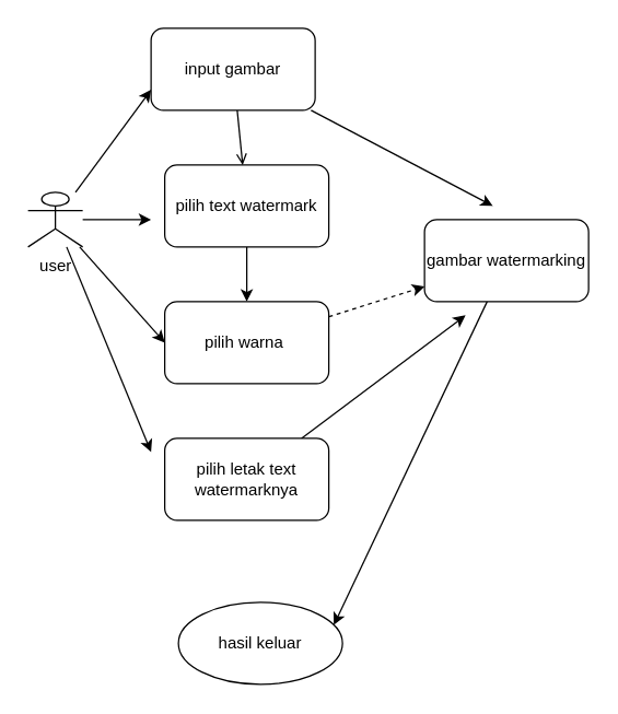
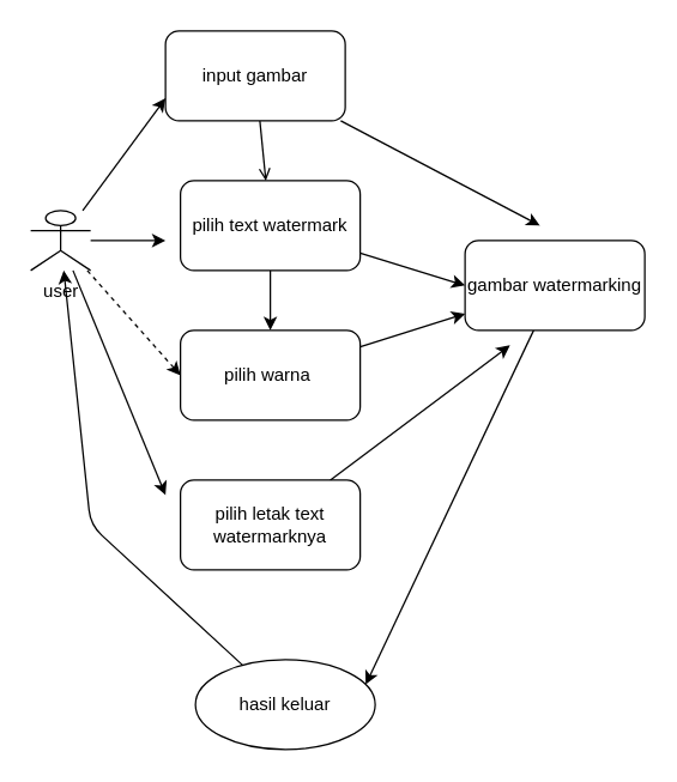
  <mxCell id="0" />
  <mxCell id="1" parent="0" />
  <mxCell id="2" style="edgeStyle=none;html=1;entryX=0;entryY=0.75;entryDx=0;entryDy=0;" edge="1" parent="1" source="6" target="9"><mxGeometry relative="1" as="geometry" /></mxCell>
  <mxCell id="3" style="edgeStyle=none;html=1;" edge="1" parent="1" source="6"><mxGeometry relative="1" as="geometry"><mxPoint x="110" y="160" as="targetPoint" /></mxGeometry></mxCell>
- <mxCell id="4" style="edgeStyle=none;html=1;entryX=0;entryY=0.5;entryDx=0;entryDy=0;" edge="1" parent="1" source="6" target="14"><mxGeometry relative="1" as="geometry" /></mxCell>
+ <mxCell id="4" style="edgeStyle=none;html=1;entryX=0;entryY=0.5;entryDx=0;entryDy=0;dashed=1;" edge="1" parent="1" source="6" target="14"><mxGeometry relative="1" as="geometry" /></mxCell>
  <mxCell id="5" style="edgeStyle=none;html=1;" edge="1" parent="1" source="6"><mxGeometry relative="1" as="geometry"><mxPoint x="110" y="330" as="targetPoint" /></mxGeometry></mxCell>
  <mxCell id="6" value="user" style="shape=umlActor;verticalLabelPosition=bottom;verticalAlign=top;html=1;outlineConnect=0;" vertex="1" parent="1"><mxGeometry x="20" y="140" width="40" height="40" as="geometry" /></mxCell>
  <mxCell id="7" value="" style="edgeStyle=none;html=1;endArrow=open;" edge="1" parent="1" source="9" target="12"><mxGeometry relative="1" as="geometry" /></mxCell>
  <mxCell id="8" style="edgeStyle=none;html=1;" edge="1" parent="1" source="9"><mxGeometry relative="1" as="geometry"><mxPoint x="360" y="150" as="targetPoint" /></mxGeometry></mxCell>
  <mxCell id="9" value="input gambar" style="rounded=1;whiteSpace=wrap;html=1;" vertex="1" parent="1"><mxGeometry x="110" y="20" width="120" height="60" as="geometry" /></mxCell>
  <mxCell id="10" value="" style="edgeStyle=none;html=1;" edge="1" parent="1" source="12" target="14"><mxGeometry relative="1" as="geometry" /></mxCell>
+ <mxCell id="11" style="edgeStyle=none;html=1;entryX=0;entryY=0.5;entryDx=0;entryDy=0;" edge="1" parent="1" source="12" target="18"><mxGeometry relative="1" as="geometry" /></mxCell>
  <mxCell id="12" value="pilih text watermark" style="whiteSpace=wrap;html=1;rounded=1;" vertex="1" parent="1"><mxGeometry x="120" y="120" width="120" height="60" as="geometry" /></mxCell>
- <mxCell id="13" value="" style="edgeStyle=none;html=1;dashed=1;" edge="1" parent="1" source="14" target="18"><mxGeometry relative="1" as="geometry" /></mxCell>
+ <mxCell id="13" value="" style="edgeStyle=none;html=1;" edge="1" parent="1" source="14" target="18"><mxGeometry relative="1" as="geometry" /></mxCell>
  <mxCell id="14" value="pilih warna&amp;nbsp;" style="whiteSpace=wrap;html=1;rounded=1;" vertex="1" parent="1"><mxGeometry x="120" y="220" width="120" height="60" as="geometry" /></mxCell>
  <mxCell id="15" style="edgeStyle=none;html=1;" edge="1" parent="1" source="16"><mxGeometry relative="1" as="geometry"><mxPoint x="340" y="230" as="targetPoint" /></mxGeometry></mxCell>
  <mxCell id="16" value="pilih letak text watermarknya" style="whiteSpace=wrap;html=1;rounded=1;" vertex="1" parent="1"><mxGeometry x="120" y="320" width="120" height="60" as="geometry" /></mxCell>
  <mxCell id="17" style="edgeStyle=none;html=1;entryX=1;entryY=0.25;entryDx=0;entryDy=0;" edge="1" parent="1" source="18" target="20"><mxGeometry relative="1" as="geometry"><mxPoint x="280" y="430" as="targetPoint" /></mxGeometry></mxCell>
  <mxCell id="18" value="gambar watermarking" style="rounded=1;whiteSpace=wrap;html=1;" vertex="1" parent="1"><mxGeometry x="310" y="160" width="120" height="60" as="geometry" /></mxCell>
+ <mxCell id="19" style="edgeStyle=none;html=1;" edge="1" parent="1" source="20" target="6"><mxGeometry relative="1" as="geometry"><Array as="points"><mxPoint x="60" y="350" /></Array></mxGeometry></mxCell>
  <mxCell id="20" value="hasil keluar" style="ellipse;whiteSpace=wrap;html=1;" vertex="1" parent="1"><mxGeometry x="130" y="440" width="120" height="60" as="geometry" /></mxCell>
